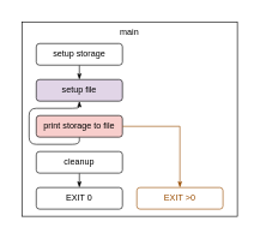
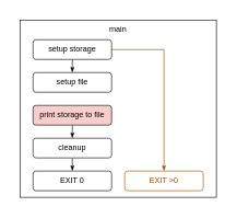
  <mxCell id="0" />
  <mxCell id="1" parent="0" />
  <mxCell id="2" value="" style="rounded=0;whiteSpace=wrap;html=1;strokeColor=none;fontColor=#994C00;fillColor=none;" parent="1" vertex="1"><mxGeometry x="20" y="20" width="320" height="290" as="geometry" /></mxCell>
  <mxCell id="3" value="main" style="rounded=0;whiteSpace=wrap;html=1;verticalAlign=top;align=center;" parent="1" vertex="1"><mxGeometry x="30" y="30" width="300" height="270" as="geometry" /></mxCell>
  <mxCell id="4" value="" style="endArrow=classicThin;html=1;exitX=0.5;exitY=1;entryX=0.5;entryY=0;endFill=1;edgeStyle=orthogonalEdgeStyle;rounded=1;" parent="1" source="8" target="9" edge="1"><mxGeometry width="50" height="50" relative="1" as="geometry"><mxPoint x="10" y="210" as="sourcePoint" /><mxPoint x="60" y="160" as="targetPoint" /></mxGeometry></mxCell>
- <mxCell id="5" value="" style="endArrow=classicThin;html=1;exitX=0.5;exitY=1;endFill=1;edgeStyle=orthogonalEdgeStyle;rounded=1;" parent="1" source="10" target="9" edge="1"><mxGeometry width="50" height="50" relative="1" as="geometry"><mxPoint x="70" y="360" as="sourcePoint" /><mxPoint x="40" y="200" as="targetPoint" /></mxGeometry></mxCell>
+ <mxCell id="5" value="" style="endArrow=classicThin;html=1;exitX=0.5;exitY=1;endFill=1;edgeStyle=orthogonalEdgeStyle;rounded=1;entryX=0.5;entryY=0;" parent="1" source="10" target="11" edge="1"><mxGeometry width="50" height="50" relative="1" as="geometry"><mxPoint x="70" y="360" as="sourcePoint" /><mxPoint x="40" y="200" as="targetPoint" /></mxGeometry></mxCell>
+ <mxCell id="6" value="" style="endArrow=classicThin;html=1;strokeColor=#994C00;edgeStyle=orthogonalEdgeStyle;endFill=1;rounded=0;exitX=1;exitY=0.5;fontColor=#994C00;entryX=0.5;entryY=0;" parent="1" source="8" target="14" edge="1"><mxGeometry width="50" height="50" relative="1" as="geometry"><mxPoint x="310" y="75" as="sourcePoint" /><mxPoint x="250" y="210" as="targetPoint" /><Array as="points"><mxPoint x="250" y="75" /></Array></mxGeometry></mxCell>
  <mxCell id="7" value="" style="endArrow=classicThin;html=1;entryX=0.5;entryY=0;endFill=1;edgeStyle=orthogonalEdgeStyle;rounded=1;exitX=0.5;exitY=1;" parent="1" source="11" target="12" edge="1"><mxGeometry width="50" height="50" relative="1" as="geometry"><mxPoint x="280" y="260" as="sourcePoint" /><mxPoint x="169.857" y="259.857" as="targetPoint" /></mxGeometry></mxCell>
  <mxCell id="8" value="&lt;div&gt;setup storage&lt;/div&gt;" style="rounded=1;whiteSpace=wrap;html=1;verticalAlign=middle;" parent="1" vertex="1"><mxGeometry x="50" y="60" width="120" height="30" as="geometry" /></mxCell>
- <mxCell id="9" value="setup file" style="rounded=1;whiteSpace=wrap;html=1;fillColor=#e1d5e7;" parent="1" vertex="1"><mxGeometry x="50" y="110" width="120" height="30" as="geometry" /></mxCell>
+ <mxCell id="9" value="setup file" style="rounded=1;whiteSpace=wrap;html=1;" parent="1" vertex="1"><mxGeometry x="50" y="110" width="120" height="30" as="geometry" /></mxCell>
  <mxCell id="10" value="print storage to file" style="rounded=1;whiteSpace=wrap;html=1;fillColor=#f8cecc;" parent="1" vertex="1"><mxGeometry x="50" y="160" width="120" height="30" as="geometry" /></mxCell>
  <mxCell id="11" value="cleanup" style="rounded=1;whiteSpace=wrap;html=1;" parent="1" vertex="1"><mxGeometry x="50" y="210" width="120" height="30" as="geometry" /></mxCell>
  <mxCell id="12" value="EXIT 0" style="rounded=1;whiteSpace=wrap;html=1;" parent="1" vertex="1"><mxGeometry x="50" y="260" width="120" height="30" as="geometry" /></mxCell>
- <mxCell id="13" value="" style="endArrow=classicThin;html=1;exitX=1;exitY=0.5;endFill=1;strokeColor=#994C00;rounded=0;entryX=0.5;entryY=0;edgeStyle=orthogonalEdgeStyle;" parent="1" source="10" target="14" edge="1"><mxGeometry width="50" height="50" relative="1" as="geometry"><mxPoint x="155" y="149.857" as="sourcePoint" /><mxPoint x="250" y="210" as="targetPoint" /></mxGeometry></mxCell>
  <mxCell id="14" value="EXIT &amp;gt;0&lt;br&gt;" style="rounded=1;whiteSpace=wrap;html=1;fontColor=#994C00;strokeColor=#994C00;" parent="1" vertex="1"><mxGeometry x="190" y="260" width="120" height="30" as="geometry" /></mxCell>
